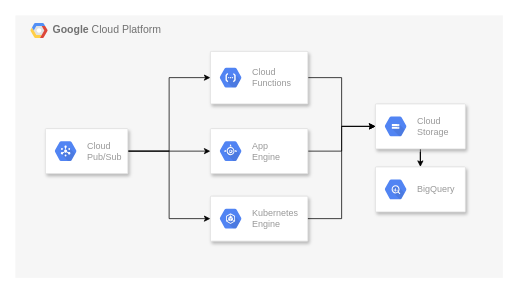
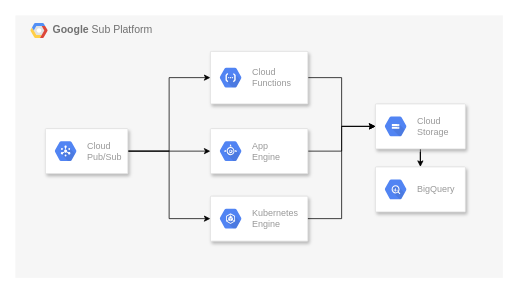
  <mxCell id="0" />
  <mxCell id="1" parent="0" />
- <mxCell id="2" value="&lt;b&gt;Google &lt;/b&gt;Cloud Platform" style="fillColor=#F6F6F6;strokeColor=none;shadow=0;gradientColor=none;fontSize=14;align=left;spacing=10;fontColor=#717171;9E9E9E;verticalAlign=top;spacingTop=-4;fontStyle=0;spacingLeft=40;html=1;" parent="1" vertex="1"><mxGeometry x="20" y="20" width="650" height="350" as="geometry" /></mxCell>
+ <mxCell id="2" value="&lt;b&gt;Google &lt;/b&gt;Sub Platform" style="fillColor=#F6F6F6;strokeColor=none;shadow=0;gradientColor=none;fontSize=14;align=left;spacing=10;fontColor=#717171;9E9E9E;verticalAlign=top;spacingTop=-4;fontStyle=0;spacingLeft=40;html=1;" parent="1" vertex="1"><mxGeometry x="20" y="20" width="650" height="350" as="geometry" /></mxCell>
  <mxCell id="3" value="" style="shape=mxgraph.gcp2.google_cloud_platform;fillColor=#F6F6F6;strokeColor=none;shadow=0;gradientColor=none;" parent="2" vertex="1"><mxGeometry width="23" height="20" relative="1" as="geometry"><mxPoint x="20" y="10" as="offset" /></mxGeometry></mxCell>
  <mxCell id="4" value="" style="strokeColor=#dddddd;fillColor=#ffffff;shadow=1;strokeWidth=1;rounded=1;absoluteArcSize=1;arcSize=2;" vertex="1" parent="2"><mxGeometry x="260" y="241" width="130" height="60" as="geometry" /></mxCell>
  <mxCell id="5" value="Kubernetes&#10;Engine" style="dashed=0;connectable=0;html=1;fillColor=#5184F3;strokeColor=none;shape=mxgraph.gcp2.hexIcon;prIcon=container_engine;part=1;labelPosition=right;verticalLabelPosition=middle;align=left;verticalAlign=middle;spacingLeft=5;fontColor=#999999;fontSize=12;" vertex="1" parent="4"><mxGeometry y="0.5" width="44" height="39" relative="1" as="geometry"><mxPoint x="5" y="-19.5" as="offset" /></mxGeometry></mxCell>
  <mxCell id="6" style="edgeStyle=orthogonalEdgeStyle;rounded=0;orthogonalLoop=1;jettySize=auto;html=1;entryX=0;entryY=0.5;entryDx=0;entryDy=0;" edge="1" parent="2" source="4" target="8"><mxGeometry relative="1" as="geometry"><mxPoint x="489.667" y="72.167" as="targetPoint" /></mxGeometry></mxCell>
  <mxCell id="7" value="" style="edgeStyle=orthogonalEdgeStyle;rounded=0;orthogonalLoop=1;jettySize=auto;html=1;" edge="1" parent="2" source="8" target="10"><mxGeometry relative="1" as="geometry" /></mxCell>
  <mxCell id="8" value="" style="strokeColor=#dddddd;fillColor=#ffffff;shadow=1;strokeWidth=1;rounded=1;absoluteArcSize=1;arcSize=2;" parent="2" vertex="1"><mxGeometry x="480" y="118" width="120" height="60" as="geometry" /></mxCell>
  <mxCell id="9" value="Cloud&#10;Storage" style="dashed=0;connectable=0;html=1;fillColor=#5184F3;strokeColor=none;shape=mxgraph.gcp2.hexIcon;prIcon=cloud_storage;part=1;labelPosition=right;verticalLabelPosition=middle;align=left;verticalAlign=middle;spacingLeft=5;fontColor=#999999;fontSize=12;" parent="8" vertex="1"><mxGeometry y="0.5" width="44" height="39" relative="1" as="geometry"><mxPoint x="5" y="-19.5" as="offset" /></mxGeometry></mxCell>
  <mxCell id="10" value="" style="strokeColor=#dddddd;fillColor=#ffffff;shadow=1;strokeWidth=1;rounded=1;absoluteArcSize=1;arcSize=2;" vertex="1" parent="2"><mxGeometry x="480" y="202" width="120" height="60" as="geometry" /></mxCell>
  <mxCell id="11" value="BigQuery" style="dashed=0;connectable=0;html=1;fillColor=#5184F3;strokeColor=none;shape=mxgraph.gcp2.hexIcon;prIcon=bigquery;part=1;labelPosition=right;verticalLabelPosition=middle;align=left;verticalAlign=middle;spacingLeft=5;fontColor=#999999;fontSize=12;" vertex="1" parent="10"><mxGeometry y="0.5" width="44" height="39" relative="1" as="geometry"><mxPoint x="5" y="-19.5" as="offset" /></mxGeometry></mxCell>
  <mxCell id="12" value="" style="edgeStyle=orthogonalEdgeStyle;rounded=0;orthogonalLoop=1;jettySize=auto;html=1;entryX=0;entryY=0.5;entryDx=0;entryDy=0;" parent="1" source="15" target="18" edge="1"><mxGeometry relative="1" as="geometry"><mxPoint x="250" y="201" as="targetPoint" /></mxGeometry></mxCell>
  <mxCell id="13" style="edgeStyle=orthogonalEdgeStyle;rounded=0;orthogonalLoop=1;jettySize=auto;html=1;entryX=0;entryY=0.5;entryDx=0;entryDy=0;" parent="1" source="15" target="21" edge="1"><mxGeometry relative="1" as="geometry" /></mxCell>
  <mxCell id="14" style="edgeStyle=orthogonalEdgeStyle;rounded=0;orthogonalLoop=1;jettySize=auto;html=1;entryX=0;entryY=0.5;entryDx=0;entryDy=0;" edge="1" parent="1" source="15" target="4"><mxGeometry relative="1" as="geometry" /></mxCell>
  <mxCell id="15" value="" style="strokeColor=#dddddd;fillColor=#ffffff;shadow=1;strokeWidth=1;rounded=1;absoluteArcSize=1;arcSize=2;" parent="1" vertex="1"><mxGeometry x="60" y="171" width="110" height="60" as="geometry" /></mxCell>
  <mxCell id="16" value="Cloud&#10;Pub/Sub" style="dashed=0;connectable=0;html=1;fillColor=#5184F3;strokeColor=none;shape=mxgraph.gcp2.hexIcon;prIcon=cloud_pubsub;part=1;labelPosition=right;verticalLabelPosition=middle;align=left;verticalAlign=middle;spacingLeft=5;fontColor=#999999;fontSize=12;" parent="15" vertex="1"><mxGeometry y="0.5" width="44" height="39" relative="1" as="geometry"><mxPoint x="5" y="-19.5" as="offset" /></mxGeometry></mxCell>
  <mxCell id="17" style="edgeStyle=orthogonalEdgeStyle;rounded=0;orthogonalLoop=1;jettySize=auto;html=1;entryX=0;entryY=0.5;entryDx=0;entryDy=0;" parent="1" source="18" target="8" edge="1"><mxGeometry relative="1" as="geometry"><mxPoint x="509.667" y="92.167" as="targetPoint" /></mxGeometry></mxCell>
  <mxCell id="18" value="" style="strokeColor=#dddddd;fillColor=#ffffff;shadow=1;strokeWidth=1;rounded=1;absoluteArcSize=1;arcSize=2;" parent="1" vertex="1"><mxGeometry x="280" y="68" width="130" height="70" as="geometry" /></mxCell>
  <mxCell id="19" value="Cloud&#10;Functions" style="dashed=0;connectable=0;html=1;fillColor=#5184F3;strokeColor=none;shape=mxgraph.gcp2.hexIcon;prIcon=cloud_functions;part=1;labelPosition=right;verticalLabelPosition=middle;align=left;verticalAlign=middle;spacingLeft=5;fontColor=#999999;fontSize=12;" parent="18" vertex="1"><mxGeometry y="0.5" width="44" height="39" relative="1" as="geometry"><mxPoint x="5" y="-19.5" as="offset" /></mxGeometry></mxCell>
  <mxCell id="20" style="edgeStyle=orthogonalEdgeStyle;rounded=0;orthogonalLoop=1;jettySize=auto;html=1;" parent="1" source="21" target="8" edge="1"><mxGeometry relative="1" as="geometry" /></mxCell>
  <mxCell id="21" value="" style="strokeColor=#dddddd;fillColor=#ffffff;shadow=1;strokeWidth=1;rounded=1;absoluteArcSize=1;arcSize=2;" parent="1" vertex="1"><mxGeometry x="280" y="171" width="130" height="60" as="geometry" /></mxCell>
  <mxCell id="22" value="App&#10;Engine" style="dashed=0;connectable=0;html=1;fillColor=#5184F3;strokeColor=none;shape=mxgraph.gcp2.hexIcon;prIcon=app_engine;part=1;labelPosition=right;verticalLabelPosition=middle;align=left;verticalAlign=middle;spacingLeft=5;fontColor=#999999;fontSize=12;" parent="21" vertex="1"><mxGeometry y="0.5" width="44" height="39" relative="1" as="geometry"><mxPoint x="5" y="-19.5" as="offset" /></mxGeometry></mxCell>
